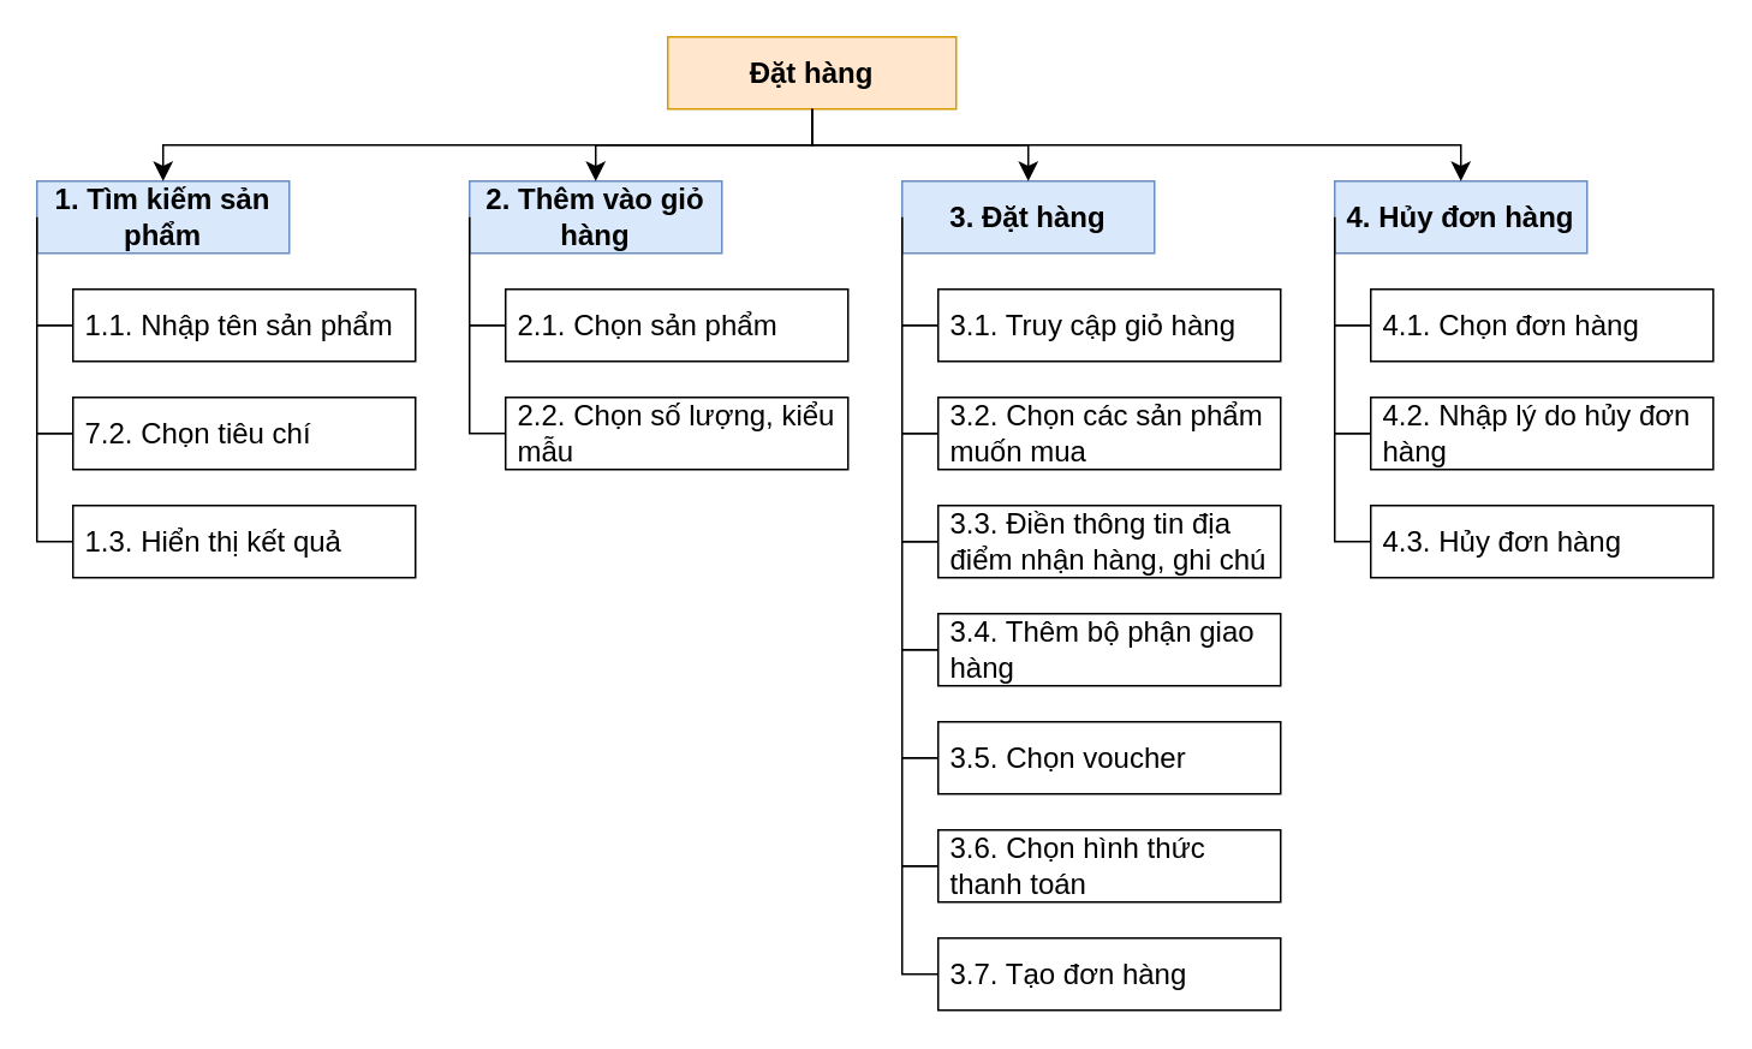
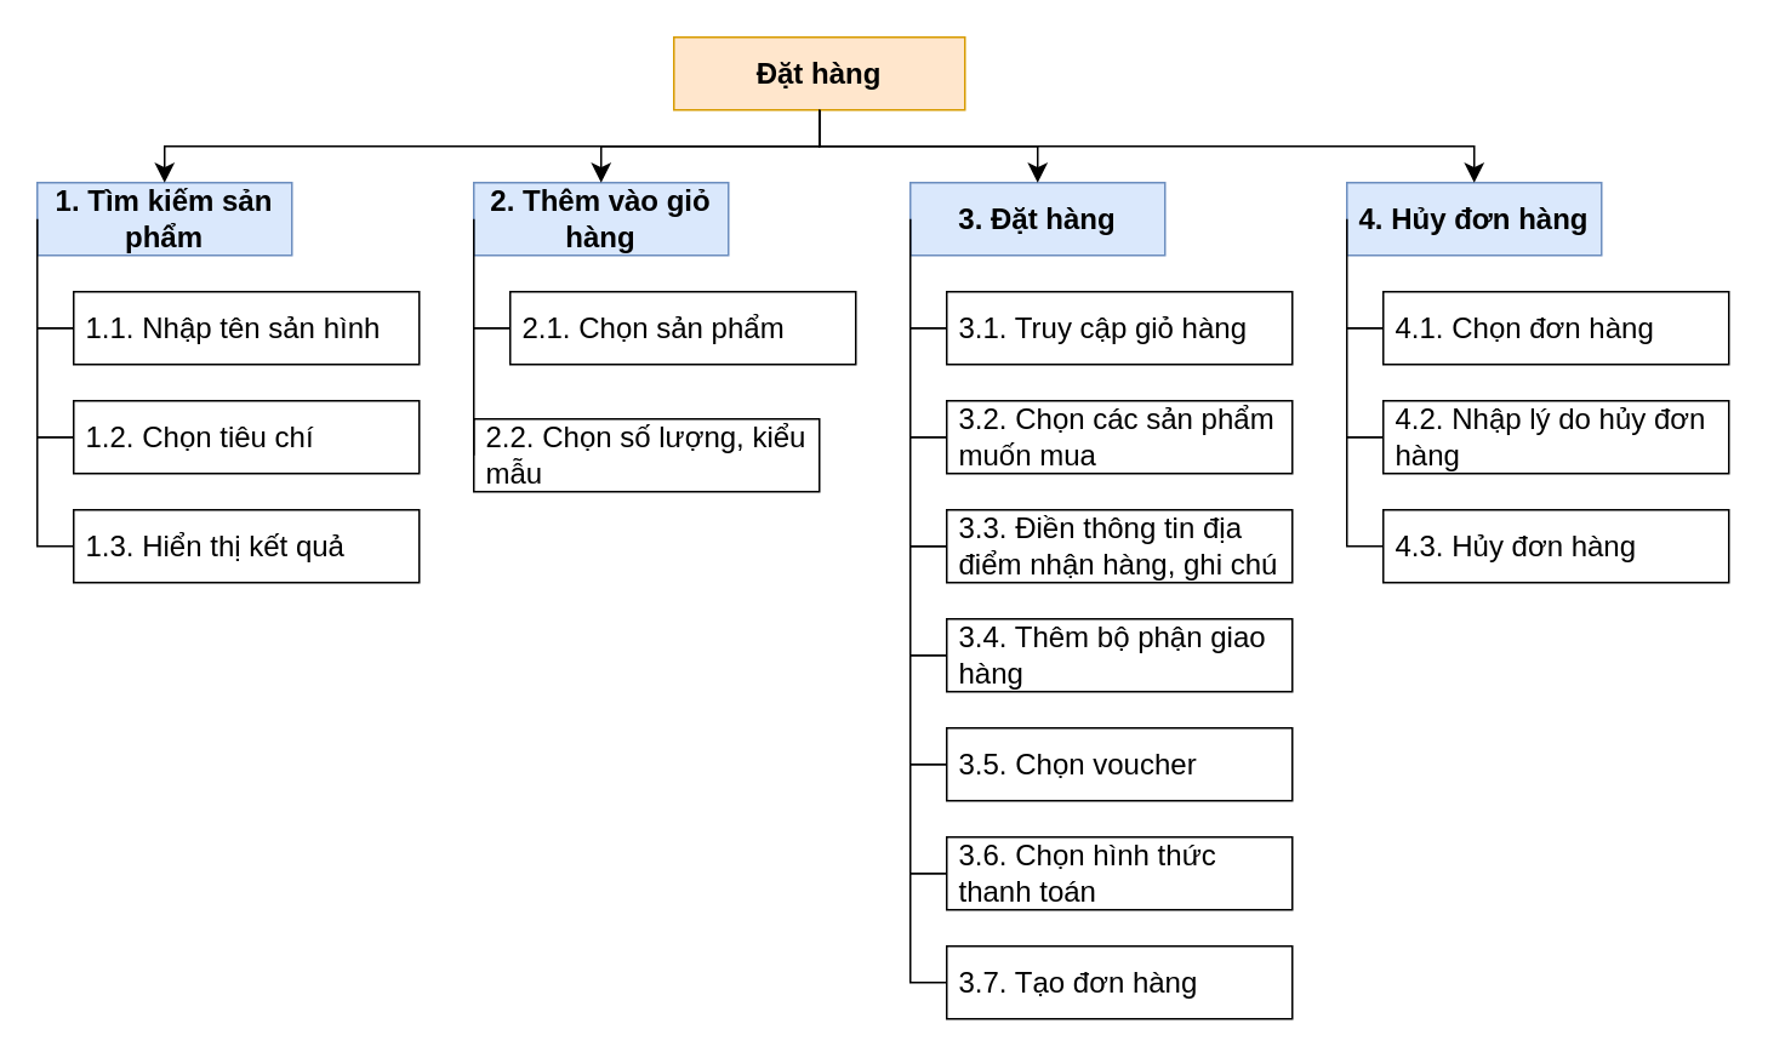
  <mxCell id="0" />
  <mxCell id="1" parent="0" />
  <mxCell id="2" value="Đặt hàng" style="rounded=0;whiteSpace=wrap;html=1;fontSize=16;fontStyle=1;movable=1;resizable=1;rotatable=1;deletable=1;editable=1;connectable=1;fillColor=#ffe6cc;strokeColor=#d79b00;" parent="1" vertex="1"><mxGeometry x="370" y="20" width="160" height="40" as="geometry" /></mxCell>
  <mxCell id="3" value="1. Tìm kiếm sản phẩm" style="rounded=0;whiteSpace=wrap;html=1;fontSize=16;fontStyle=1;movable=1;resizable=1;rotatable=1;deletable=1;editable=1;connectable=1;fillColor=#dae8fc;strokeColor=#6c8ebf;" parent="1" vertex="1"><mxGeometry x="20" y="100" width="140" height="40" as="geometry" /></mxCell>
  <mxCell id="4" value="2. Thêm vào giỏ hàng" style="rounded=0;whiteSpace=wrap;html=1;fontSize=16;fontStyle=1;movable=1;resizable=1;rotatable=1;deletable=1;editable=1;connectable=1;fillColor=#dae8fc;strokeColor=#6c8ebf;" parent="1" vertex="1"><mxGeometry x="260" y="100" width="140" height="40" as="geometry" /></mxCell>
  <mxCell id="5" value="3. Đặt hàng" style="rounded=0;whiteSpace=wrap;html=1;fontSize=16;fontStyle=1;movable=1;resizable=1;rotatable=1;deletable=1;editable=1;connectable=1;fillColor=#dae8fc;strokeColor=#6c8ebf;" parent="1" vertex="1"><mxGeometry x="500" y="100" width="140" height="40" as="geometry" /></mxCell>
  <mxCell id="6" value="" style="edgeStyle=elbowEdgeStyle;elbow=vertical;endArrow=classic;html=1;curved=0;rounded=0;endSize=8;startSize=8;fontSize=16;exitX=0.5;exitY=1;exitDx=0;exitDy=0;entryX=0.5;entryY=0;entryDx=0;entryDy=0;movable=1;resizable=1;rotatable=1;deletable=1;editable=1;connectable=1;" parent="1" source="2" target="3" edge="1"><mxGeometry width="50" height="50" relative="1" as="geometry"><mxPoint x="450" y="400" as="sourcePoint" /><mxPoint x="500" y="350" as="targetPoint" /></mxGeometry></mxCell>
  <mxCell id="7" value="" style="edgeStyle=elbowEdgeStyle;elbow=vertical;endArrow=classic;html=1;curved=0;rounded=0;endSize=8;startSize=8;fontSize=16;exitX=0.5;exitY=1;exitDx=0;exitDy=0;entryX=0.5;entryY=0;entryDx=0;entryDy=0;movable=1;resizable=1;rotatable=1;deletable=1;editable=1;connectable=1;" parent="1" source="2" target="4" edge="1"><mxGeometry width="50" height="50" relative="1" as="geometry"><mxPoint x="450" y="400" as="sourcePoint" /><mxPoint x="500" y="350" as="targetPoint" /></mxGeometry></mxCell>
  <mxCell id="8" value="" style="edgeStyle=elbowEdgeStyle;elbow=vertical;endArrow=classic;html=1;curved=0;rounded=0;endSize=8;startSize=8;fontSize=16;exitX=0.5;exitY=1;exitDx=0;exitDy=0;entryX=0.5;entryY=0;entryDx=0;entryDy=0;movable=1;resizable=1;rotatable=1;deletable=1;editable=1;connectable=1;" parent="1" source="2" target="5" edge="1"><mxGeometry width="50" height="50" relative="1" as="geometry"><mxPoint x="460" y="70" as="sourcePoint" /><mxPoint x="340" y="110" as="targetPoint" /></mxGeometry></mxCell>
- <mxCell id="9" value="1.1. Nhập tên sản phẩm" style="rounded=0;whiteSpace=wrap;html=1;fontSize=16;align=left;spacingLeft=5;movable=1;resizable=1;rotatable=1;deletable=1;editable=1;connectable=1;" parent="1" vertex="1"><mxGeometry x="40" y="160" width="190" height="40" as="geometry" /></mxCell>
- <mxCell id="10" value="7.2. Chọn tiêu chí" style="rounded=0;whiteSpace=wrap;html=1;fontSize=16;align=left;spacingLeft=5;movable=1;resizable=1;rotatable=1;deletable=1;editable=1;connectable=1;" parent="1" vertex="1"><mxGeometry x="40" y="220" width="190" height="40" as="geometry" /></mxCell>
+ <mxCell id="9" value="1.1. Nhập tên sản hình" style="rounded=0;whiteSpace=wrap;html=1;fontSize=16;align=left;spacingLeft=5;movable=1;resizable=1;rotatable=1;deletable=1;editable=1;connectable=1;" parent="1" vertex="1"><mxGeometry x="40" y="160" width="190" height="40" as="geometry" /></mxCell>
+ <mxCell id="10" value="1.2. Chọn tiêu chí" style="rounded=0;whiteSpace=wrap;html=1;fontSize=16;align=left;spacingLeft=5;movable=1;resizable=1;rotatable=1;deletable=1;editable=1;connectable=1;" parent="1" vertex="1"><mxGeometry x="40" y="220" width="190" height="40" as="geometry" /></mxCell>
  <mxCell id="11" value="1.3. Hiển thị kết quả" style="rounded=0;whiteSpace=wrap;html=1;fontSize=16;align=left;spacingLeft=5;movable=1;resizable=1;rotatable=1;deletable=1;editable=1;connectable=1;" parent="1" vertex="1"><mxGeometry x="40" y="280" width="190" height="40" as="geometry" /></mxCell>
  <mxCell id="12" value="2.1. Chọn sản phẩm" style="rounded=0;whiteSpace=wrap;html=1;fontSize=16;align=left;spacingLeft=5;movable=1;resizable=1;rotatable=1;deletable=1;editable=1;connectable=1;" parent="1" vertex="1"><mxGeometry x="280" y="160" width="190" height="40" as="geometry" /></mxCell>
  <mxCell id="13" value="" style="edgeStyle=elbowEdgeStyle;elbow=horizontal;endArrow=none;html=1;curved=0;rounded=0;endSize=8;startSize=8;fontSize=16;exitX=0;exitY=0.5;exitDx=0;exitDy=0;entryX=0;entryY=0.5;entryDx=0;entryDy=0;endFill=0;movable=1;resizable=1;rotatable=1;deletable=1;editable=1;connectable=1;" parent="1" source="3" target="9" edge="1"><mxGeometry width="50" height="50" relative="1" as="geometry"><mxPoint x="40" y="120" as="sourcePoint" /><mxPoint x="510" y="330" as="targetPoint" /><Array as="points"><mxPoint x="20" y="160" /></Array></mxGeometry></mxCell>
  <mxCell id="14" value="" style="edgeStyle=elbowEdgeStyle;elbow=horizontal;endArrow=none;html=1;curved=0;rounded=0;endSize=8;startSize=8;fontSize=16;entryX=0;entryY=0.5;entryDx=0;entryDy=0;endFill=0;exitX=0;exitY=0.5;exitDx=0;exitDy=0;movable=1;resizable=1;rotatable=1;deletable=1;editable=1;connectable=1;" parent="1" source="9" target="10" edge="1"><mxGeometry width="50" height="50" relative="1" as="geometry"><mxPoint x="20" y="190" as="sourcePoint" /><mxPoint x="40" y="290" as="targetPoint" /><Array as="points"><mxPoint x="20" y="260" /></Array></mxGeometry></mxCell>
  <mxCell id="15" value="" style="edgeStyle=elbowEdgeStyle;elbow=horizontal;endArrow=none;html=1;curved=0;rounded=0;endSize=8;startSize=8;fontSize=16;entryX=0;entryY=0.5;entryDx=0;entryDy=0;endFill=0;exitX=0;exitY=0.5;exitDx=0;exitDy=0;movable=1;resizable=1;rotatable=1;deletable=1;editable=1;connectable=1;" parent="1" source="10" target="11" edge="1"><mxGeometry width="50" height="50" relative="1" as="geometry"><mxPoint x="40" y="280" as="sourcePoint" /><mxPoint x="40" y="350" as="targetPoint" /><Array as="points"><mxPoint x="20" y="350" /></Array></mxGeometry></mxCell>
- <mxCell id="16" value="2.2. Chọn số lượng, kiểu mẫu" style="rounded=0;whiteSpace=wrap;html=1;fontSize=16;align=left;spacingLeft=5;movable=1;resizable=1;rotatable=1;deletable=1;editable=1;connectable=1;" parent="1" vertex="1"><mxGeometry x="280" y="220" width="190" height="40" as="geometry" /></mxCell>
+ <mxCell id="16" value="2.2. Chọn số lượng, kiểu mẫu" style="rounded=0;whiteSpace=wrap;html=1;fontSize=16;align=left;spacingLeft=5;movable=1;resizable=1;rotatable=1;deletable=1;editable=1;connectable=1;" parent="1" vertex="1"><mxGeometry x="260" y="230" width="190" height="40" as="geometry" /></mxCell>
  <mxCell id="17" value="" style="edgeStyle=elbowEdgeStyle;elbow=horizontal;endArrow=none;html=1;curved=0;rounded=0;endSize=8;startSize=8;fontSize=16;entryX=0;entryY=0.5;entryDx=0;entryDy=0;endFill=0;exitX=0;exitY=0.5;exitDx=0;exitDy=0;movable=1;resizable=1;rotatable=1;deletable=1;editable=1;connectable=1;" parent="1" source="12" target="16" edge="1"><mxGeometry width="50" height="50" relative="1" as="geometry"><mxPoint x="280" y="190" as="sourcePoint" /><mxPoint x="280" y="260" as="targetPoint" /><Array as="points"><mxPoint x="260" y="260" /></Array></mxGeometry></mxCell>
  <mxCell id="18" value="" style="edgeStyle=elbowEdgeStyle;elbow=horizontal;endArrow=none;html=1;curved=0;rounded=0;endSize=8;startSize=8;fontSize=16;entryX=0;entryY=0.5;entryDx=0;entryDy=0;endFill=0;movable=1;resizable=1;rotatable=1;deletable=1;editable=1;connectable=1;exitX=0;exitY=0.5;exitDx=0;exitDy=0;" parent="1" source="4" target="12" edge="1"><mxGeometry width="50" height="50" relative="1" as="geometry"><mxPoint x="260" y="130" as="sourcePoint" /><mxPoint x="280" y="240" as="targetPoint" /><Array as="points"><mxPoint x="260" y="180" /></Array></mxGeometry></mxCell>
  <mxCell id="19" value="3.1. Truy cập giỏ hàng" style="rounded=0;whiteSpace=wrap;html=1;fontSize=16;align=left;spacingLeft=5;movable=1;resizable=1;rotatable=1;deletable=1;editable=1;connectable=1;" parent="1" vertex="1"><mxGeometry x="520" y="160" width="190" height="40" as="geometry" /></mxCell>
  <mxCell id="20" value="3.2. Chọn các sản phẩm muốn mua" style="rounded=0;whiteSpace=wrap;html=1;fontSize=16;align=left;spacingLeft=5;movable=1;resizable=1;rotatable=1;deletable=1;editable=1;connectable=1;" parent="1" vertex="1"><mxGeometry x="520" y="220" width="190" height="40" as="geometry" /></mxCell>
  <mxCell id="21" value="3.3. Điền thông tin địa điểm nhận hàng, ghi chú" style="rounded=0;whiteSpace=wrap;html=1;fontSize=16;align=left;spacingLeft=5;movable=1;resizable=1;rotatable=1;deletable=1;editable=1;connectable=1;" parent="1" vertex="1"><mxGeometry x="520" y="280" width="190" height="40" as="geometry" /></mxCell>
  <mxCell id="22" value="" style="edgeStyle=elbowEdgeStyle;elbow=horizontal;endArrow=none;html=1;curved=0;rounded=0;endSize=8;startSize=8;fontSize=16;entryX=0;entryY=0.5;entryDx=0;entryDy=0;endFill=0;movable=1;resizable=1;rotatable=1;deletable=1;editable=1;connectable=1;exitX=0;exitY=0.5;exitDx=0;exitDy=0;" parent="1" edge="1"><mxGeometry width="50" height="50" relative="1" as="geometry"><mxPoint x="500" y="120" as="sourcePoint" /><mxPoint x="520" y="180" as="targetPoint" /><Array as="points"><mxPoint x="500" y="180" /></Array></mxGeometry></mxCell>
  <mxCell id="23" value="" style="edgeStyle=elbowEdgeStyle;elbow=horizontal;endArrow=none;html=1;curved=0;rounded=0;endSize=8;startSize=8;fontSize=16;entryX=0;entryY=0.5;entryDx=0;entryDy=0;endFill=0;exitX=0;exitY=0.5;exitDx=0;exitDy=0;movable=1;resizable=1;rotatable=1;deletable=1;editable=1;connectable=1;" parent="1" target="20" edge="1"><mxGeometry width="50" height="50" relative="1" as="geometry"><mxPoint x="520" y="180" as="sourcePoint" /><mxPoint x="520" y="260" as="targetPoint" /><Array as="points"><mxPoint x="500" y="260" /></Array></mxGeometry></mxCell>
  <mxCell id="24" value="" style="edgeStyle=elbowEdgeStyle;elbow=horizontal;endArrow=none;html=1;curved=0;rounded=0;endSize=8;startSize=8;fontSize=16;entryX=0;entryY=0.5;entryDx=0;entryDy=0;endFill=0;exitX=0;exitY=0.5;exitDx=0;exitDy=0;movable=1;resizable=1;rotatable=1;deletable=1;editable=1;connectable=1;" parent="1" source="20" target="21" edge="1"><mxGeometry width="50" height="50" relative="1" as="geometry"><mxPoint x="520" y="260" as="sourcePoint" /><mxPoint x="520" y="320" as="targetPoint" /><Array as="points"><mxPoint x="500" y="290" /></Array></mxGeometry></mxCell>
  <mxCell id="25" value="3.4. Thêm bộ phận giao hàng" style="rounded=0;whiteSpace=wrap;html=1;fontSize=16;align=left;spacingLeft=5;movable=1;resizable=1;rotatable=1;deletable=1;editable=1;connectable=1;" parent="1" vertex="1"><mxGeometry x="520" y="340" width="190" height="40" as="geometry" /></mxCell>
  <mxCell id="26" value="3.5. Chọn voucher" style="rounded=0;whiteSpace=wrap;html=1;fontSize=16;align=left;spacingLeft=5;movable=1;resizable=1;rotatable=1;deletable=1;editable=1;connectable=1;" parent="1" vertex="1"><mxGeometry x="520" y="400" width="190" height="40" as="geometry" /></mxCell>
  <mxCell id="27" value="3.6. Chọn hình thức thanh toán" style="rounded=0;whiteSpace=wrap;html=1;fontSize=16;align=left;spacingLeft=5;movable=1;resizable=1;rotatable=1;deletable=1;editable=1;connectable=1;" parent="1" vertex="1"><mxGeometry x="520" y="460" width="190" height="40" as="geometry" /></mxCell>
  <mxCell id="28" value="3.7. Tạo đơn hàng" style="rounded=0;whiteSpace=wrap;html=1;fontSize=16;align=left;spacingLeft=5;movable=1;resizable=1;rotatable=1;deletable=1;editable=1;connectable=1;" parent="1" vertex="1"><mxGeometry x="520" y="520" width="190" height="40" as="geometry" /></mxCell>
  <mxCell id="29" value="" style="edgeStyle=elbowEdgeStyle;elbow=horizontal;endArrow=none;html=1;curved=0;rounded=0;endSize=8;startSize=8;fontSize=16;entryX=0;entryY=0.5;entryDx=0;entryDy=0;endFill=0;exitX=0;exitY=0.5;exitDx=0;exitDy=0;movable=1;resizable=1;rotatable=1;deletable=1;editable=1;connectable=1;" parent="1" source="21" target="25" edge="1"><mxGeometry width="50" height="50" relative="1" as="geometry"><mxPoint x="520" y="310" as="sourcePoint" /><mxPoint x="520" y="370" as="targetPoint" /><Array as="points"><mxPoint x="500" y="360" /></Array></mxGeometry></mxCell>
  <mxCell id="30" value="" style="edgeStyle=elbowEdgeStyle;elbow=horizontal;endArrow=none;html=1;curved=0;rounded=0;endSize=8;startSize=8;fontSize=16;entryX=0;entryY=0.5;entryDx=0;entryDy=0;endFill=0;exitX=0;exitY=0.5;exitDx=0;exitDy=0;movable=1;resizable=1;rotatable=1;deletable=1;editable=1;connectable=1;" parent="1" source="25" target="26" edge="1"><mxGeometry width="50" height="50" relative="1" as="geometry"><mxPoint x="510" y="390" as="sourcePoint" /><mxPoint x="510" y="450" as="targetPoint" /><Array as="points"><mxPoint x="500" y="390" /></Array></mxGeometry></mxCell>
  <mxCell id="31" value="" style="edgeStyle=elbowEdgeStyle;elbow=horizontal;endArrow=none;html=1;curved=0;rounded=0;endSize=8;startSize=8;fontSize=16;entryX=0;entryY=0.5;entryDx=0;entryDy=0;endFill=0;exitX=0;exitY=0.5;exitDx=0;exitDy=0;movable=1;resizable=1;rotatable=1;deletable=1;editable=1;connectable=1;" parent="1" edge="1"><mxGeometry width="50" height="50" relative="1" as="geometry"><mxPoint x="520" y="420" as="sourcePoint" /><mxPoint x="520" y="480" as="targetPoint" /><Array as="points"><mxPoint x="500" y="450" /></Array></mxGeometry></mxCell>
  <mxCell id="32" value="" style="edgeStyle=elbowEdgeStyle;elbow=horizontal;endArrow=none;html=1;curved=0;rounded=0;endSize=8;startSize=8;fontSize=16;entryX=0;entryY=0.5;entryDx=0;entryDy=0;endFill=0;exitX=0;exitY=0.5;exitDx=0;exitDy=0;movable=1;resizable=1;rotatable=1;deletable=1;editable=1;connectable=1;" parent="1" edge="1"><mxGeometry width="50" height="50" relative="1" as="geometry"><mxPoint x="520" y="480" as="sourcePoint" /><mxPoint x="520" y="540" as="targetPoint" /><Array as="points"><mxPoint x="500" y="510" /></Array></mxGeometry></mxCell>
  <mxCell id="33" value="4. Hủy đơn hàng" style="rounded=0;whiteSpace=wrap;html=1;fontSize=16;fontStyle=1;movable=1;resizable=1;rotatable=1;deletable=1;editable=1;connectable=1;fillColor=#dae8fc;strokeColor=#6c8ebf;" parent="1" vertex="1"><mxGeometry x="740" y="100" width="140" height="40" as="geometry" /></mxCell>
  <mxCell id="34" value="" style="edgeStyle=elbowEdgeStyle;elbow=vertical;endArrow=classic;html=1;curved=0;rounded=0;endSize=8;startSize=8;fontSize=16;exitX=0.5;exitY=1;exitDx=0;exitDy=0;entryX=0.5;entryY=0;entryDx=0;entryDy=0;movable=1;resizable=1;rotatable=1;deletable=1;editable=1;connectable=1;" parent="1" source="2" target="33" edge="1"><mxGeometry width="50" height="50" relative="1" as="geometry"><mxPoint x="460" y="70" as="sourcePoint" /><mxPoint x="100" y="110" as="targetPoint" /></mxGeometry></mxCell>
  <mxCell id="35" value="4.1. Chọn đơn hàng" style="rounded=0;whiteSpace=wrap;html=1;fontSize=16;align=left;spacingLeft=5;movable=1;resizable=1;rotatable=1;deletable=1;editable=1;connectable=1;" vertex="1" parent="1"><mxGeometry x="760" y="160" width="190" height="40" as="geometry" /></mxCell>
  <mxCell id="36" value="4.2. Nhập lý do hủy đơn hàng" style="rounded=0;whiteSpace=wrap;html=1;fontSize=16;align=left;spacingLeft=5;movable=1;resizable=1;rotatable=1;deletable=1;editable=1;connectable=1;" vertex="1" parent="1"><mxGeometry x="760" y="220" width="190" height="40" as="geometry" /></mxCell>
  <mxCell id="37" value="4.3. Hủy đơn hàng" style="rounded=0;whiteSpace=wrap;html=1;fontSize=16;align=left;spacingLeft=5;movable=1;resizable=1;rotatable=1;deletable=1;editable=1;connectable=1;" vertex="1" parent="1"><mxGeometry x="760" y="280" width="190" height="40" as="geometry" /></mxCell>
  <mxCell id="38" value="" style="edgeStyle=elbowEdgeStyle;elbow=horizontal;endArrow=none;html=1;curved=0;rounded=0;endSize=8;startSize=8;fontSize=16;entryX=0;entryY=0.5;entryDx=0;entryDy=0;endFill=0;exitX=0;exitY=0.5;exitDx=0;exitDy=0;movable=1;resizable=1;rotatable=1;deletable=1;editable=1;connectable=1;" edge="1" parent="1"><mxGeometry width="50" height="50" relative="1" as="geometry"><mxPoint x="760" y="180" as="sourcePoint" /><mxPoint x="760" y="240" as="targetPoint" /><Array as="points"><mxPoint x="740" y="260" /></Array></mxGeometry></mxCell>
  <mxCell id="39" value="" style="edgeStyle=elbowEdgeStyle;elbow=horizontal;endArrow=none;html=1;curved=0;rounded=0;endSize=8;startSize=8;fontSize=16;entryX=0;entryY=0.5;entryDx=0;entryDy=0;endFill=0;exitX=0;exitY=0.5;exitDx=0;exitDy=0;movable=1;resizable=1;rotatable=1;deletable=1;editable=1;connectable=1;" edge="1" parent="1"><mxGeometry width="50" height="50" relative="1" as="geometry"><mxPoint x="760" y="240" as="sourcePoint" /><mxPoint x="760" y="300" as="targetPoint" /><Array as="points"><mxPoint x="740" y="320" /></Array></mxGeometry></mxCell>
  <mxCell id="40" value="" style="edgeStyle=elbowEdgeStyle;elbow=horizontal;endArrow=none;html=1;curved=0;rounded=0;endSize=8;startSize=8;fontSize=16;entryX=0;entryY=0.5;entryDx=0;entryDy=0;endFill=0;movable=1;resizable=1;rotatable=1;deletable=1;editable=1;connectable=1;exitX=0;exitY=0.5;exitDx=0;exitDy=0;" edge="1" parent="1" source="33" target="35"><mxGeometry width="50" height="50" relative="1" as="geometry"><mxPoint x="730" y="120" as="sourcePoint" /><mxPoint x="750" y="180" as="targetPoint" /><Array as="points"><mxPoint x="740" y="150" /><mxPoint x="730" y="200" /></Array></mxGeometry></mxCell>
